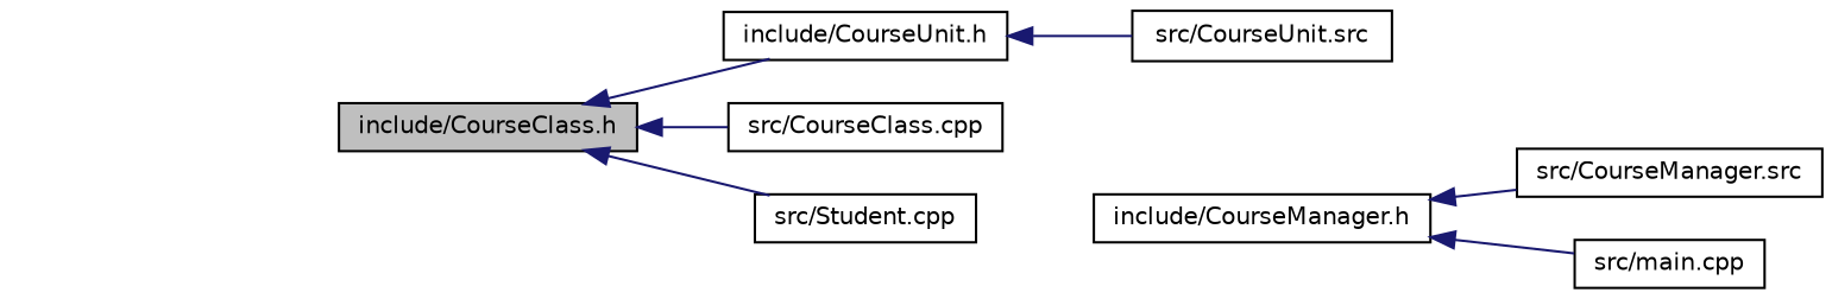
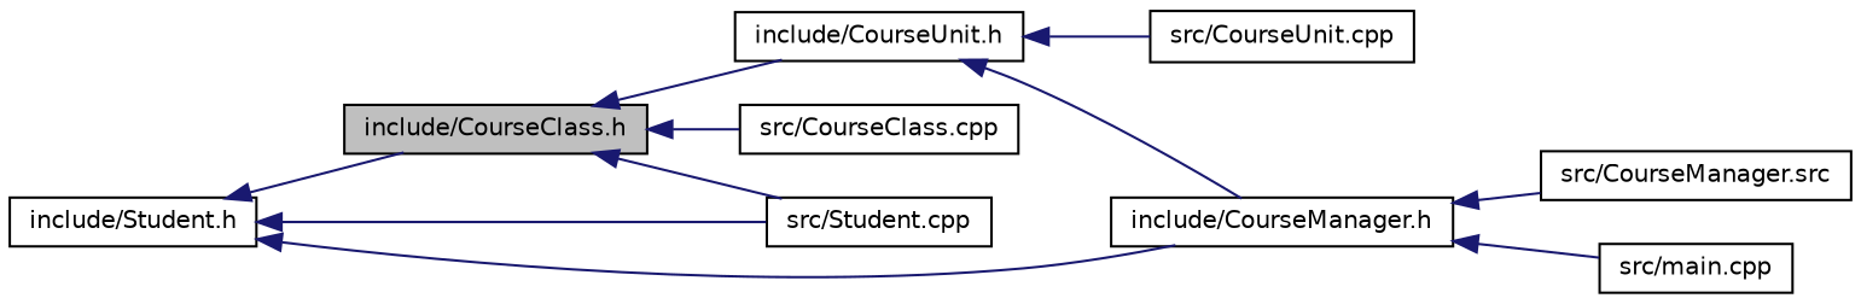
  digraph {
    rankdir=LR
    node [color=black fillcolor=white fontname=Helvetica fontsize=10 shape=record style=filled]
    edge [color=midnightblue dir=back fontname=Helvetica fontsize=10 labelfontname=Helvetica labelfontsize=10 style=solid]
    n1 [fillcolor=grey75 fontcolor=black height=0.2 label="include/CourseClass.h" width=0.4]
    n2 [height=0.2 label="include/CourseUnit.h" width=0.4]
    n3 [height=0.2 label="src/CourseClass.cpp" width=0.4]
    n4 [height=0.2 label="src/Student.cpp" width=0.4]
    n5 [height=0.2 label="include/CourseManager.h" width=0.4]
-   n6 [height=0.2 label="src/CourseUnit.src" width=0.4]
+   n6 [height=0.2 label="src/CourseUnit.cpp" width=0.4]
+   n7 [height=0.2 label="include/Student.h" width=0.4]
    n8 [height=0.2 label="src/CourseManager.src" width=0.4]
    n9 [height=0.2 label="src/main.cpp" width=0.4]
    n1 -> n2
    n1 -> n3
    n1 -> n4
+   n2 -> n5
    n2 -> n6
    n5 -> n8
    n5 -> n9
+   n7 -> n1
+   n7 -> n4
+   n7 -> n5
  }
